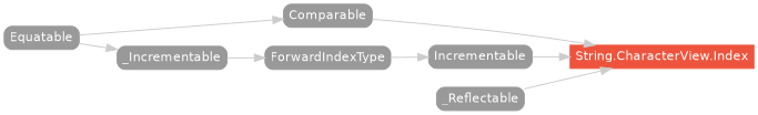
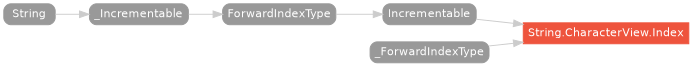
  strict digraph {
    rankdir=LR
    node [color="#999999" fillcolor="#999999" fontcolor=white fontname=Helvetica fontsize=12 margin="0.07,0.05" shape=box style="filled,rounded"]
    edge [color="#cccccc"]
    "String.CharacterView.Index" [color="#ee543d" fillcolor="#ee543d" height=0.3 style=filled]
    n2 [height=0.3 label=Incrementable]
-   Comparable [height=0.3]
-   Equatable [height=0.3]
+   Equatable [height=0.3 label=String]
    _Incrementable [height=0.3]
    ForwardIndexType [height=0.3]
-   _Reflectable [height=0.3]
+   _Reflectable [height=0.3 label=_ForwardIndexType]
    subgraph sub_1 {
      rank=max
      "String.CharacterView.Index"
    }
    n2 -> "String.CharacterView.Index"
-   Comparable -> "String.CharacterView.Index"
-   Equatable -> Comparable
    Equatable -> _Incrementable
    _Incrementable -> ForwardIndexType
    ForwardIndexType -> n2
    _Reflectable -> "String.CharacterView.Index"
  }
